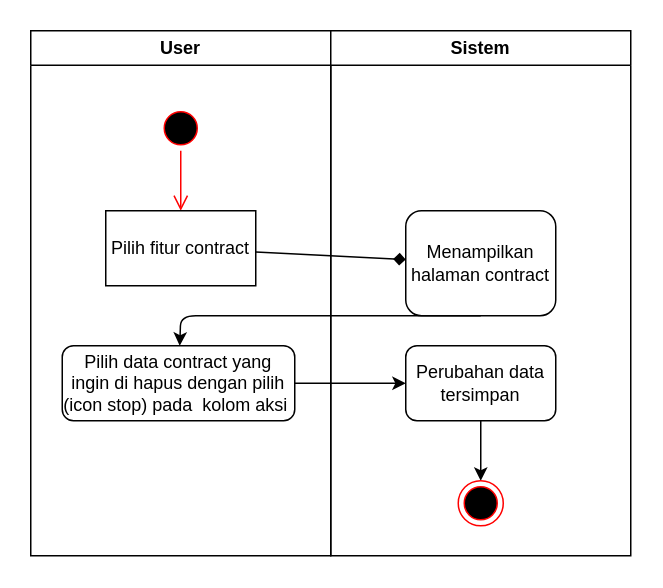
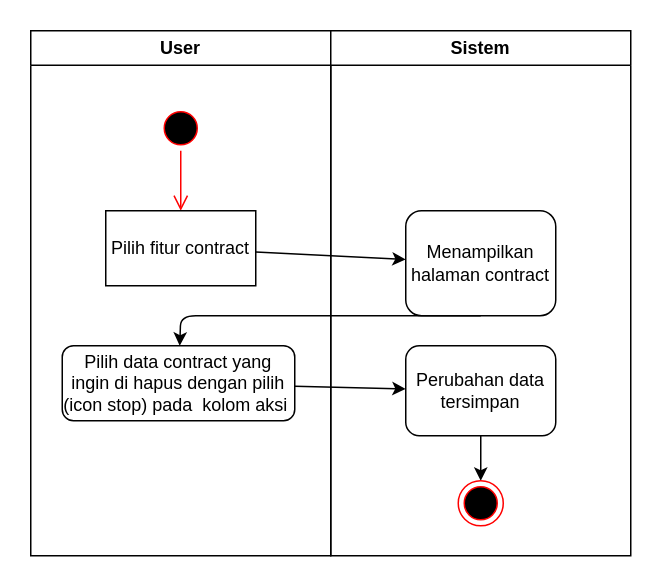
  <mxCell id="0" />
  <mxCell id="1" parent="0" />
  <mxCell id="2" value="User" style="swimlane;whiteSpace=wrap;html=1;" parent="1" vertex="1"><mxGeometry x="20" y="20" width="200" height="350" as="geometry" /></mxCell>
  <mxCell id="3" value="" style="ellipse;html=1;shape=startState;fillColor=#000000;strokeColor=#ff0000;" parent="2" vertex="1"><mxGeometry x="85" y="50" width="30" height="30" as="geometry" /></mxCell>
  <mxCell id="4" value="" style="edgeStyle=orthogonalEdgeStyle;html=1;verticalAlign=bottom;endArrow=open;endSize=8;strokeColor=#ff0000;entryX=0.5;entryY=0;entryDx=0;entryDy=0;" parent="2" source="3" target="5" edge="1"><mxGeometry relative="1" as="geometry"><mxPoint x="100" y="140" as="targetPoint" /></mxGeometry></mxCell>
  <mxCell id="5" value="Pilih fitur contract" style="whiteSpace=wrap;html=1;rounded=0;" parent="2" vertex="1"><mxGeometry x="50" y="120" width="100" height="50" as="geometry" /></mxCell>
  <mxCell id="6" value="&lt;span style=&quot;color: rgb(0, 0, 0);&quot;&gt;Pilih data contract yang ingin di hapus dengan pilih (icon stop) pada&amp;nbsp; kolom aksi&amp;nbsp;&lt;/span&gt;" style="rounded=1;whiteSpace=wrap;html=1;" parent="2" vertex="1"><mxGeometry x="21" y="210" width="155" height="50" as="geometry" /></mxCell>
  <mxCell id="7" value="Sistem" style="swimlane;whiteSpace=wrap;html=1;" parent="1" vertex="1"><mxGeometry x="220" y="20" width="200" height="350" as="geometry" /></mxCell>
  <mxCell id="8" value="Menampilkan halaman contract" style="rounded=1;whiteSpace=wrap;html=1;" parent="7" vertex="1"><mxGeometry x="50" y="120" width="100" height="70" as="geometry" /></mxCell>
  <mxCell id="9" value="" style="edgeStyle=none;html=1;" parent="7" source="10" target="11" edge="1"><mxGeometry relative="1" as="geometry" /></mxCell>
- <mxCell id="10" value="Perubahan data tersimpan" style="rounded=1;whiteSpace=wrap;html=1;" parent="7" vertex="1"><mxGeometry x="50" y="210" width="100" height="50" as="geometry" /></mxCell>
+ <mxCell id="10" value="Perubahan data tersimpan" style="rounded=1;whiteSpace=wrap;html=1;" parent="7" vertex="1"><mxGeometry x="50" y="210" width="100" height="60" as="geometry" /></mxCell>
  <mxCell id="11" value="" style="ellipse;html=1;shape=endState;fillColor=#000000;strokeColor=#ff0000;" parent="7" vertex="1"><mxGeometry x="85" y="300" width="30" height="30" as="geometry" /></mxCell>
- <mxCell id="12" value="" style="edgeStyle=none;html=1;endArrow=diamond;" parent="1" source="5" target="8" edge="1"><mxGeometry relative="1" as="geometry" /></mxCell>
+ <mxCell id="12" value="" style="edgeStyle=none;html=1;" parent="1" source="5" target="8" edge="1"><mxGeometry relative="1" as="geometry" /></mxCell>
  <mxCell id="13" value="" style="edgeStyle=none;html=1;exitX=0.5;exitY=1;exitDx=0;exitDy=0;" parent="1" source="8" target="6" edge="1"><mxGeometry relative="1" as="geometry"><Array as="points"><mxPoint x="320" y="210" /><mxPoint x="120" y="210" /></Array></mxGeometry></mxCell>
  <mxCell id="14" value="" style="edgeStyle=none;html=1;" parent="1" source="6" target="10" edge="1"><mxGeometry relative="1" as="geometry" /></mxCell>
